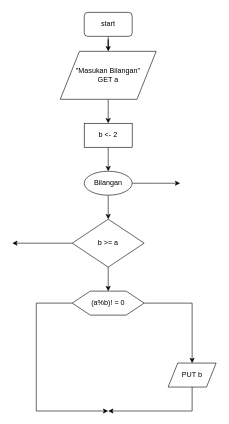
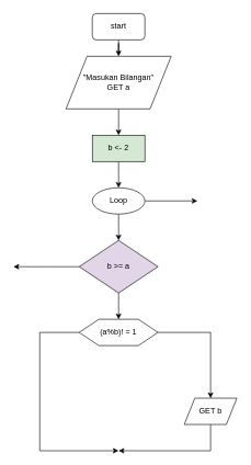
  <mxCell id="0" />
  <mxCell id="1" parent="0" />
  <mxCell id="2" value="" style="edgeStyle=orthogonalEdgeStyle;rounded=0;orthogonalLoop=1;jettySize=auto;html=1;" parent="1" source="3" target="5" edge="1"><mxGeometry relative="1" as="geometry" /></mxCell>
  <mxCell id="3" value="start" style="rounded=1;whiteSpace=wrap;html=1;fontSize=12;glass=0;strokeWidth=1;shadow=0;" parent="1" vertex="1"><mxGeometry x="140" y="20" width="80" height="40" as="geometry" /></mxCell>
  <mxCell id="4" value="" style="edgeStyle=orthogonalEdgeStyle;rounded=0;orthogonalLoop=1;jettySize=auto;html=1;" parent="1" source="5" edge="1"><mxGeometry relative="1" as="geometry"><mxPoint x="180" y="205" as="targetPoint" /></mxGeometry></mxCell>
  <mxCell id="5" value="&quot;Masukan Bilangan&quot;&lt;br&gt;GET a" style="shape=parallelogram;perimeter=parallelogramPerimeter;whiteSpace=wrap;html=1;" parent="1" vertex="1"><mxGeometry x="100" y="85" width="160" height="80" as="geometry" /></mxCell>
  <mxCell id="6" value="" style="edgeStyle=orthogonalEdgeStyle;rounded=0;orthogonalLoop=1;jettySize=auto;html=1;" parent="1" source="7" edge="1"><mxGeometry relative="1" as="geometry"><mxPoint x="180" y="285" as="targetPoint" /></mxGeometry></mxCell>
- <mxCell id="7" value="b &amp;lt;- 2" style="rounded=0;whiteSpace=wrap;html=1;" parent="1" vertex="1"><mxGeometry x="140" y="205" width="80" height="40" as="geometry" /></mxCell>
+ <mxCell id="7" value="b &amp;lt;- 2" style="rounded=0;whiteSpace=wrap;html=1;fillColor=#d5e8d4;" parent="1" vertex="1"><mxGeometry x="140" y="205" width="80" height="40" as="geometry" /></mxCell>
  <mxCell id="8" value="" style="edgeStyle=orthogonalEdgeStyle;rounded=0;orthogonalLoop=1;jettySize=auto;html=1;" parent="1" source="10" edge="1"><mxGeometry relative="1" as="geometry"><mxPoint x="180" y="365" as="targetPoint" /></mxGeometry></mxCell>
  <mxCell id="9" value="" style="edgeStyle=orthogonalEdgeStyle;rounded=0;orthogonalLoop=1;jettySize=auto;html=1;" parent="1" source="10" edge="1"><mxGeometry relative="1" as="geometry"><mxPoint x="300" y="305" as="targetPoint" /></mxGeometry></mxCell>
- <mxCell id="10" value="Bilangan" style="ellipse;whiteSpace=wrap;html=1;" parent="1" vertex="1"><mxGeometry x="140" y="285" width="80" height="40" as="geometry" /></mxCell>
+ <mxCell id="10" value="Loop" style="ellipse;whiteSpace=wrap;html=1;" parent="1" vertex="1"><mxGeometry x="140" y="285" width="80" height="40" as="geometry" /></mxCell>
  <mxCell id="11" value="" style="edgeStyle=orthogonalEdgeStyle;rounded=0;orthogonalLoop=1;jettySize=auto;html=1;" parent="1" source="13" edge="1"><mxGeometry relative="1" as="geometry"><mxPoint x="20" y="405" as="targetPoint" /></mxGeometry></mxCell>
  <mxCell id="12" value="" style="edgeStyle=orthogonalEdgeStyle;rounded=0;orthogonalLoop=1;jettySize=auto;html=1;" parent="1" source="13" edge="1"><mxGeometry relative="1" as="geometry"><mxPoint x="180" y="485" as="targetPoint" /></mxGeometry></mxCell>
- <mxCell id="13" value="b &amp;gt;= a" style="rhombus;whiteSpace=wrap;html=1;" parent="1" vertex="1"><mxGeometry x="120" y="365" width="120" height="80" as="geometry" /></mxCell>
+ <mxCell id="13" value="b &amp;gt;= a" style="rhombus;whiteSpace=wrap;html=1;fillColor=#e1d5e7;" parent="1" vertex="1"><mxGeometry x="120" y="365" width="120" height="80" as="geometry" /></mxCell>
  <mxCell id="14" value="" style="edgeStyle=orthogonalEdgeStyle;rounded=0;orthogonalLoop=1;jettySize=auto;html=1;" parent="1" source="16" edge="1"><mxGeometry relative="1" as="geometry"><mxPoint x="320" y="605" as="targetPoint" /><Array as="points"><mxPoint x="320" y="505" /><mxPoint x="320" y="505" /></Array></mxGeometry></mxCell>
  <mxCell id="15" value="" style="edgeStyle=orthogonalEdgeStyle;rounded=0;orthogonalLoop=1;jettySize=auto;html=1;" parent="1" source="16" edge="1"><mxGeometry relative="1" as="geometry"><mxPoint x="180" y="685" as="targetPoint" /><Array as="points"><mxPoint x="60" y="505" /></Array></mxGeometry></mxCell>
- <mxCell id="16" value="(a%b)! = 0" style="shape=hexagon;perimeter=hexagonPerimeter2;whiteSpace=wrap;html=1;" parent="1" vertex="1"><mxGeometry x="120" y="485" width="120" height="40" as="geometry" /></mxCell>
+ <mxCell id="16" value="(a%b)! = 1" style="shape=hexagon;perimeter=hexagonPerimeter2;whiteSpace=wrap;html=1;" parent="1" vertex="1"><mxGeometry x="120" y="485" width="120" height="40" as="geometry" /></mxCell>
  <mxCell id="17" value="" style="edgeStyle=orthogonalEdgeStyle;rounded=0;orthogonalLoop=1;jettySize=auto;html=1;" parent="1" source="18" edge="1"><mxGeometry relative="1" as="geometry"><mxPoint x="180" y="685" as="targetPoint" /><Array as="points"><mxPoint x="320" y="685" /><mxPoint x="320" y="685" /></Array></mxGeometry></mxCell>
- <mxCell id="18" value="PUT b" style="shape=parallelogram;perimeter=parallelogramPerimeter;whiteSpace=wrap;html=1;" parent="1" vertex="1"><mxGeometry x="280" y="605" width="80" height="40" as="geometry" /></mxCell>
+ <mxCell id="18" value="GET b" style="shape=parallelogram;perimeter=parallelogramPerimeter;whiteSpace=wrap;html=1;" parent="1" vertex="1"><mxGeometry x="280" y="605" width="80" height="40" as="geometry" /></mxCell>
